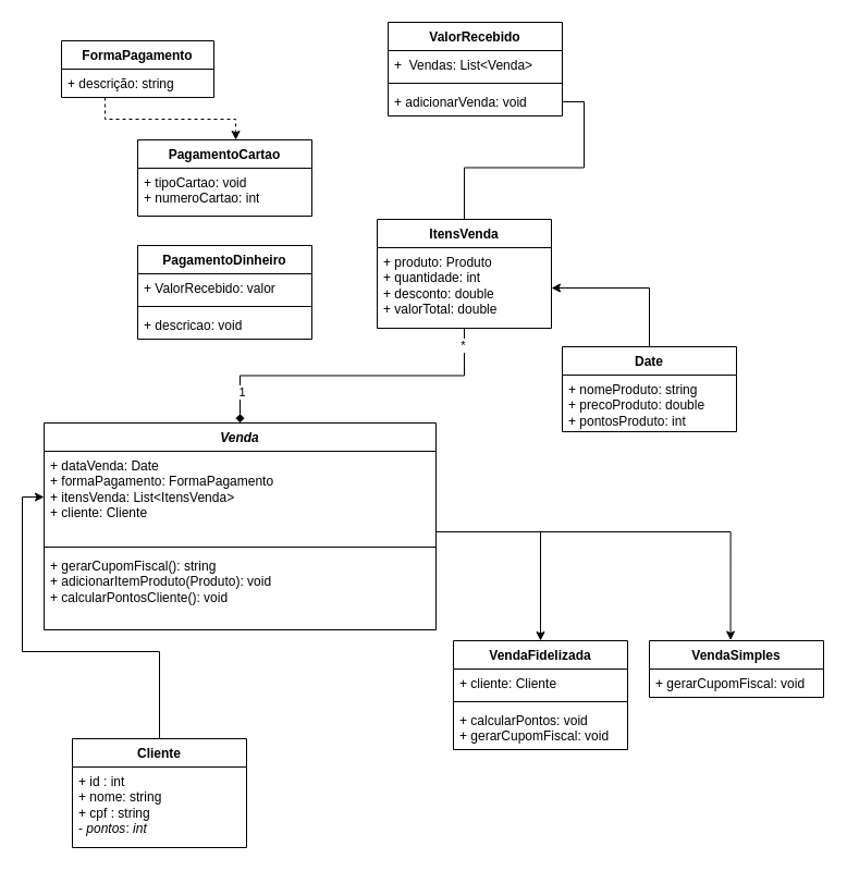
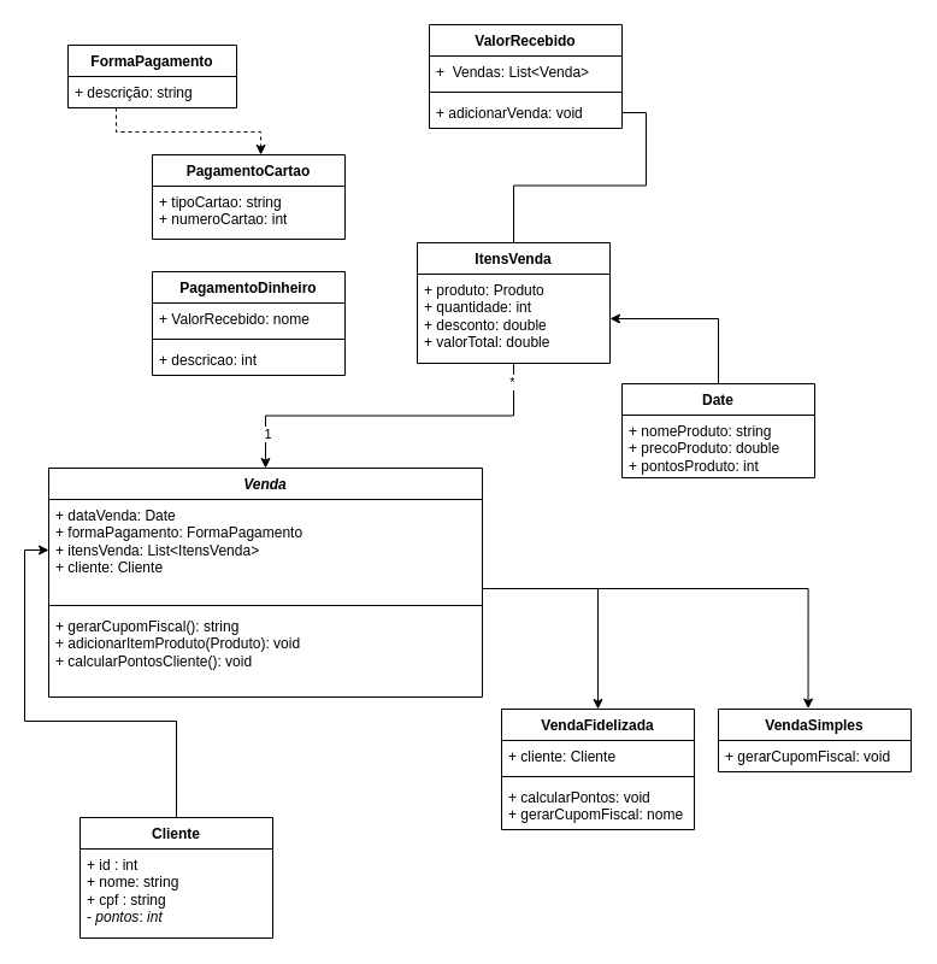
  <mxCell id="0" />
  <mxCell id="1" parent="0" />
  <mxCell id="2" style="edgeStyle=orthogonalEdgeStyle;rounded=0;orthogonalLoop=1;jettySize=auto;html=1;exitX=0.5;exitY=0;exitDx=0;exitDy=0;entryX=0;entryY=0.5;entryDx=0;entryDy=0;" parent="1" source="3" target="6" edge="1"><mxGeometry relative="1" as="geometry"><Array as="points"><mxPoint x="146" y="598" /><mxPoint x="20" y="598" /><mxPoint x="20" y="456" /></Array></mxGeometry></mxCell>
  <mxCell id="3" value="Cliente" style="swimlane;fontStyle=1;align=center;verticalAlign=top;childLayout=stackLayout;horizontal=1;startSize=26;horizontalStack=0;resizeParent=1;resizeParentMax=0;resizeLast=0;collapsible=1;marginBottom=0;whiteSpace=wrap;html=1;" parent="1" vertex="1"><mxGeometry x="66" y="678" width="160" height="100" as="geometry" /></mxCell>
  <mxCell id="4" value="+ id : int&lt;div&gt;+ nome: string&lt;/div&gt;&lt;div&gt;+ cpf : string&lt;/div&gt;&lt;div&gt;- &lt;i&gt;pontos&lt;/i&gt;: &lt;i&gt;int&lt;/i&gt;&lt;/div&gt;" style="text;strokeColor=none;fillColor=none;align=left;verticalAlign=top;spacingLeft=4;spacingRight=4;overflow=hidden;rotatable=0;points=[[0,0.5],[1,0.5]];portConstraint=eastwest;whiteSpace=wrap;html=1;" parent="3" vertex="1"><mxGeometry y="26" width="160" height="74" as="geometry" /></mxCell>
  <mxCell id="5" value="&lt;i&gt;Venda&lt;/i&gt;" style="swimlane;fontStyle=1;align=center;verticalAlign=top;childLayout=stackLayout;horizontal=1;startSize=26;horizontalStack=0;resizeParent=1;resizeParentMax=0;resizeLast=0;collapsible=1;marginBottom=0;whiteSpace=wrap;html=1;" parent="1" vertex="1"><mxGeometry x="40" y="388" width="360" height="190" as="geometry" /></mxCell>
  <mxCell id="6" value="+ dataVenda: Date&lt;div&gt;+ formaPagamento: FormaPagamento&lt;/div&gt;&lt;div&gt;+ itensVenda: List&amp;lt;ItensVenda&amp;gt;&lt;/div&gt;&lt;div&gt;+ cliente: Cliente&lt;br&gt;&lt;div&gt;&lt;br&gt;&lt;/div&gt;&lt;/div&gt;" style="text;strokeColor=none;fillColor=none;align=left;verticalAlign=top;spacingLeft=4;spacingRight=4;overflow=hidden;rotatable=0;points=[[0,0.5],[1,0.5]];portConstraint=eastwest;whiteSpace=wrap;html=1;" parent="5" vertex="1"><mxGeometry y="26" width="360" height="84" as="geometry" /></mxCell>
  <mxCell id="7" value="" style="line;strokeWidth=1;fillColor=none;align=left;verticalAlign=middle;spacingTop=-1;spacingLeft=3;spacingRight=3;rotatable=0;labelPosition=right;points=[];portConstraint=eastwest;strokeColor=inherit;" parent="5" vertex="1"><mxGeometry y="110" width="360" height="8" as="geometry" /></mxCell>
  <mxCell id="8" value="+ gerarCupomFiscal(): string&lt;div&gt;+ adicionarItemProduto(Produto): void&lt;/div&gt;&lt;div&gt;+ calcularPontosCliente(): void&lt;/div&gt;" style="text;strokeColor=none;fillColor=none;align=left;verticalAlign=top;spacingLeft=4;spacingRight=4;overflow=hidden;rotatable=0;points=[[0,0.5],[1,0.5]];portConstraint=eastwest;whiteSpace=wrap;html=1;" parent="5" vertex="1"><mxGeometry y="118" width="360" height="72" as="geometry" /></mxCell>
  <mxCell id="9" style="edgeStyle=orthogonalEdgeStyle;rounded=0;orthogonalLoop=1;jettySize=auto;html=1;entryX=0.563;entryY=0;entryDx=0;entryDy=0;entryPerimeter=0;dashed=1;" edge="1" parent="1" source="10" target="26"><mxGeometry relative="1" as="geometry"><mxPoint x="216" y="63" as="targetPoint" /><Array as="points"><mxPoint x="96" y="109" /><mxPoint x="216" y="109" /></Array></mxGeometry></mxCell>
  <mxCell id="10" value="FormaPagamento" style="swimlane;fontStyle=1;align=center;verticalAlign=top;childLayout=stackLayout;horizontal=1;startSize=26;horizontalStack=0;resizeParent=1;resizeParentMax=0;resizeLast=0;collapsible=1;marginBottom=0;whiteSpace=wrap;html=1;" parent="1" vertex="1"><mxGeometry x="56" y="37" width="140" height="52" as="geometry" /></mxCell>
  <mxCell id="11" value="+ descrição: string" style="text;strokeColor=none;fillColor=none;align=left;verticalAlign=top;spacingLeft=4;spacingRight=4;overflow=hidden;rotatable=0;points=[[0,0.5],[1,0.5]];portConstraint=eastwest;whiteSpace=wrap;html=1;" parent="10" vertex="1"><mxGeometry y="26" width="140" height="26" as="geometry" /></mxCell>
- <mxCell id="12" style="edgeStyle=orthogonalEdgeStyle;rounded=0;orthogonalLoop=1;jettySize=auto;html=1;entryX=0.5;entryY=0;entryDx=0;entryDy=0;endArrow=diamond;" parent="1" source="15" target="5" edge="1"><mxGeometry relative="1" as="geometry" /></mxCell>
+ <mxCell id="12" style="edgeStyle=orthogonalEdgeStyle;rounded=0;orthogonalLoop=1;jettySize=auto;html=1;entryX=0.5;entryY=0;entryDx=0;entryDy=0;" parent="1" source="15" target="5" edge="1"><mxGeometry relative="1" as="geometry" /></mxCell>
  <mxCell id="13" value="1" style="edgeLabel;html=1;align=center;verticalAlign=middle;resizable=0;points=[];" parent="12" vertex="1" connectable="0"><mxGeometry x="0.803" y="1" relative="1" as="geometry"><mxPoint as="offset" /></mxGeometry></mxCell>
  <mxCell id="14" value="*" style="edgeLabel;html=1;align=center;verticalAlign=middle;resizable=0;points=[];" parent="12" vertex="1" connectable="0"><mxGeometry x="-0.901" y="-2" relative="1" as="geometry"><mxPoint as="offset" /></mxGeometry></mxCell>
  <mxCell id="15" value="ItensVenda" style="swimlane;fontStyle=1;align=center;verticalAlign=top;childLayout=stackLayout;horizontal=1;startSize=26;horizontalStack=0;resizeParent=1;resizeParentMax=0;resizeLast=0;collapsible=1;marginBottom=0;whiteSpace=wrap;html=1;" parent="1" vertex="1"><mxGeometry x="346" y="201" width="160" height="100" as="geometry" /></mxCell>
  <mxCell id="16" value="+ produto: Produto&lt;div&gt;+ quantidade: int&lt;/div&gt;&lt;div&gt;+ desconto: double&lt;/div&gt;&lt;div&gt;+ valorTotal: double&lt;span style=&quot;background-color: initial;&quot;&gt;&amp;nbsp;&lt;/span&gt;&lt;/div&gt;" style="text;strokeColor=none;fillColor=none;align=left;verticalAlign=top;spacingLeft=4;spacingRight=4;overflow=hidden;rotatable=0;points=[[0,0.5],[1,0.5]];portConstraint=eastwest;whiteSpace=wrap;html=1;" parent="15" vertex="1"><mxGeometry y="26" width="160" height="74" as="geometry" /></mxCell>
  <mxCell id="17" value="Date" style="swimlane;fontStyle=1;align=center;verticalAlign=top;childLayout=stackLayout;horizontal=1;startSize=26;horizontalStack=0;resizeParent=1;resizeParentMax=0;resizeLast=0;collapsible=1;marginBottom=0;whiteSpace=wrap;html=1;" parent="1" vertex="1"><mxGeometry x="516" y="318" width="160" height="78" as="geometry" /></mxCell>
  <mxCell id="18" value="+ nomeProduto: string&lt;div&gt;+ precoProduto: double&lt;/div&gt;&lt;div&gt;+ pontosProduto: int&lt;/div&gt;" style="text;strokeColor=none;fillColor=none;align=left;verticalAlign=top;spacingLeft=4;spacingRight=4;overflow=hidden;rotatable=0;points=[[0,0.5],[1,0.5]];portConstraint=eastwest;whiteSpace=wrap;html=1;" parent="17" vertex="1"><mxGeometry y="26" width="160" height="52" as="geometry" /></mxCell>
  <mxCell id="19" style="edgeStyle=orthogonalEdgeStyle;rounded=0;orthogonalLoop=1;jettySize=auto;html=1;entryX=1;entryY=0.5;entryDx=0;entryDy=0;" parent="1" source="17" target="16" edge="1"><mxGeometry relative="1" as="geometry"><mxPoint x="506" y="258" as="targetPoint" /></mxGeometry></mxCell>
  <mxCell id="20" value="VendaSimples" style="swimlane;fontStyle=1;align=center;verticalAlign=top;childLayout=stackLayout;horizontal=1;startSize=26;horizontalStack=0;resizeParent=1;resizeParentMax=0;resizeLast=0;collapsible=1;marginBottom=0;whiteSpace=wrap;html=1;" vertex="1" parent="1"><mxGeometry x="596" y="588" width="160" height="52" as="geometry" /></mxCell>
  <mxCell id="21" value="+ gerarCupomFiscal: void" style="text;strokeColor=none;fillColor=none;align=left;verticalAlign=top;spacingLeft=4;spacingRight=4;overflow=hidden;rotatable=0;points=[[0,0.5],[1,0.5]];portConstraint=eastwest;whiteSpace=wrap;html=1;" vertex="1" parent="20"><mxGeometry y="26" width="160" height="26" as="geometry" /></mxCell>
  <mxCell id="22" value="VendaFidelizada" style="swimlane;fontStyle=1;align=center;verticalAlign=top;childLayout=stackLayout;horizontal=1;startSize=26;horizontalStack=0;resizeParent=1;resizeParentMax=0;resizeLast=0;collapsible=1;marginBottom=0;whiteSpace=wrap;html=1;" vertex="1" parent="1"><mxGeometry x="416" y="588" width="160" height="100" as="geometry" /></mxCell>
  <mxCell id="23" value="+ cliente: Cliente" style="text;strokeColor=none;fillColor=none;align=left;verticalAlign=top;spacingLeft=4;spacingRight=4;overflow=hidden;rotatable=0;points=[[0,0.5],[1,0.5]];portConstraint=eastwest;whiteSpace=wrap;html=1;" vertex="1" parent="22"><mxGeometry y="26" width="160" height="26" as="geometry" /></mxCell>
  <mxCell id="24" value="" style="line;strokeWidth=1;fillColor=none;align=left;verticalAlign=middle;spacingTop=-1;spacingLeft=3;spacingRight=3;rotatable=0;labelPosition=right;points=[];portConstraint=eastwest;strokeColor=inherit;" vertex="1" parent="22"><mxGeometry y="52" width="160" height="8" as="geometry" /></mxCell>
- <mxCell id="25" value="+ calcularPontos: void&lt;div&gt;+ gerarCupomFiscal: void&lt;/div&gt;" style="text;strokeColor=none;fillColor=none;align=left;verticalAlign=top;spacingLeft=4;spacingRight=4;overflow=hidden;rotatable=0;points=[[0,0.5],[1,0.5]];portConstraint=eastwest;whiteSpace=wrap;html=1;" vertex="1" parent="22"><mxGeometry y="60" width="160" height="40" as="geometry" /></mxCell>
+ <mxCell id="25" value="+ calcularPontos: void&lt;div&gt;+ gerarCupomFiscal: nome&lt;/div&gt;" style="text;strokeColor=none;fillColor=none;align=left;verticalAlign=top;spacingLeft=4;spacingRight=4;overflow=hidden;rotatable=0;points=[[0,0.5],[1,0.5]];portConstraint=eastwest;whiteSpace=wrap;html=1;" vertex="1" parent="22"><mxGeometry y="60" width="160" height="40" as="geometry" /></mxCell>
  <mxCell id="26" value="PagamentoCartao" style="swimlane;fontStyle=1;align=center;verticalAlign=top;childLayout=stackLayout;horizontal=1;startSize=26;horizontalStack=0;resizeParent=1;resizeParentMax=0;resizeLast=0;collapsible=1;marginBottom=0;whiteSpace=wrap;html=1;" vertex="1" parent="1"><mxGeometry x="126" y="128" width="160" height="70" as="geometry" /></mxCell>
- <mxCell id="27" value="+ tipoCartao: void&lt;div&gt;+ numeroCartao: int&lt;/div&gt;" style="text;strokeColor=none;fillColor=none;align=left;verticalAlign=top;spacingLeft=4;spacingRight=4;overflow=hidden;rotatable=0;points=[[0,0.5],[1,0.5]];portConstraint=eastwest;whiteSpace=wrap;html=1;" vertex="1" parent="26"><mxGeometry y="26" width="160" height="44" as="geometry" /></mxCell>
+ <mxCell id="27" value="+ tipoCartao: string&lt;div&gt;+ numeroCartao: int&lt;/div&gt;" style="text;strokeColor=none;fillColor=none;align=left;verticalAlign=top;spacingLeft=4;spacingRight=4;overflow=hidden;rotatable=0;points=[[0,0.5],[1,0.5]];portConstraint=eastwest;whiteSpace=wrap;html=1;" vertex="1" parent="26"><mxGeometry y="26" width="160" height="44" as="geometry" /></mxCell>
  <mxCell id="28" value="PagamentoDinheiro" style="swimlane;fontStyle=1;align=center;verticalAlign=top;childLayout=stackLayout;horizontal=1;startSize=26;horizontalStack=0;resizeParent=1;resizeParentMax=0;resizeLast=0;collapsible=1;marginBottom=0;whiteSpace=wrap;html=1;" vertex="1" parent="1"><mxGeometry x="126" y="225" width="160" height="86" as="geometry" /></mxCell>
- <mxCell id="29" value="+ ValorRecebido: valor" style="text;strokeColor=none;fillColor=none;align=left;verticalAlign=top;spacingLeft=4;spacingRight=4;overflow=hidden;rotatable=0;points=[[0,0.5],[1,0.5]];portConstraint=eastwest;whiteSpace=wrap;html=1;" vertex="1" parent="28"><mxGeometry y="26" width="160" height="26" as="geometry" /></mxCell>
+ <mxCell id="29" value="+ ValorRecebido: nome" style="text;strokeColor=none;fillColor=none;align=left;verticalAlign=top;spacingLeft=4;spacingRight=4;overflow=hidden;rotatable=0;points=[[0,0.5],[1,0.5]];portConstraint=eastwest;whiteSpace=wrap;html=1;" vertex="1" parent="28"><mxGeometry y="26" width="160" height="26" as="geometry" /></mxCell>
  <mxCell id="30" value="" style="line;strokeWidth=1;fillColor=none;align=left;verticalAlign=middle;spacingTop=-1;spacingLeft=3;spacingRight=3;rotatable=0;labelPosition=right;points=[];portConstraint=eastwest;strokeColor=inherit;" vertex="1" parent="28"><mxGeometry y="52" width="160" height="8" as="geometry" /></mxCell>
- <mxCell id="31" value="+ descricao: void" style="text;strokeColor=none;fillColor=none;align=left;verticalAlign=top;spacingLeft=4;spacingRight=4;overflow=hidden;rotatable=0;points=[[0,0.5],[1,0.5]];portConstraint=eastwest;whiteSpace=wrap;html=1;" vertex="1" parent="28"><mxGeometry y="60" width="160" height="26" as="geometry" /></mxCell>
+ <mxCell id="31" value="+ descricao: int" style="text;strokeColor=none;fillColor=none;align=left;verticalAlign=top;spacingLeft=4;spacingRight=4;overflow=hidden;rotatable=0;points=[[0,0.5],[1,0.5]];portConstraint=eastwest;whiteSpace=wrap;html=1;" vertex="1" parent="28"><mxGeometry y="60" width="160" height="26" as="geometry" /></mxCell>
  <mxCell id="32" value="ValorRecebido" style="swimlane;fontStyle=1;align=center;verticalAlign=top;childLayout=stackLayout;horizontal=1;startSize=26;horizontalStack=0;resizeParent=1;resizeParentMax=0;resizeLast=0;collapsible=1;marginBottom=0;whiteSpace=wrap;html=1;" vertex="1" parent="1"><mxGeometry x="356" y="20" width="160" height="86" as="geometry" /></mxCell>
  <mxCell id="33" value="+&amp;nbsp; Vendas: List&amp;lt;Venda&amp;gt;" style="text;strokeColor=none;fillColor=none;align=left;verticalAlign=top;spacingLeft=4;spacingRight=4;overflow=hidden;rotatable=0;points=[[0,0.5],[1,0.5]];portConstraint=eastwest;whiteSpace=wrap;html=1;" vertex="1" parent="32"><mxGeometry y="26" width="160" height="26" as="geometry" /></mxCell>
  <mxCell id="34" value="" style="line;strokeWidth=1;fillColor=none;align=left;verticalAlign=middle;spacingTop=-1;spacingLeft=3;spacingRight=3;rotatable=0;labelPosition=right;points=[];portConstraint=eastwest;strokeColor=inherit;" vertex="1" parent="32"><mxGeometry y="52" width="160" height="8" as="geometry" /></mxCell>
  <mxCell id="35" value="+ adicionarVenda: void" style="text;strokeColor=none;fillColor=none;align=left;verticalAlign=top;spacingLeft=4;spacingRight=4;overflow=hidden;rotatable=0;points=[[0,0.5],[1,0.5]];portConstraint=eastwest;whiteSpace=wrap;html=1;" vertex="1" parent="32"><mxGeometry y="60" width="160" height="26" as="geometry" /></mxCell>
  <mxCell id="36" style="edgeStyle=orthogonalEdgeStyle;rounded=0;orthogonalLoop=1;jettySize=auto;html=1;exitX=1;exitY=0.5;exitDx=0;exitDy=0;entryX=0.5;entryY=0;entryDx=0;entryDy=0;endArrow=none;" edge="1" parent="1" source="35" target="15"><mxGeometry relative="1" as="geometry" /></mxCell>
  <mxCell id="37" style="edgeStyle=orthogonalEdgeStyle;rounded=0;orthogonalLoop=1;jettySize=auto;html=1;entryX=0.5;entryY=0;entryDx=0;entryDy=0;exitX=1;exitY=0.5;exitDx=0;exitDy=0;" edge="1" parent="1" source="8" target="22"><mxGeometry relative="1" as="geometry"><Array as="points"><mxPoint x="400" y="488" /><mxPoint x="496" y="488" /></Array></mxGeometry></mxCell>
  <mxCell id="38" style="edgeStyle=orthogonalEdgeStyle;rounded=0;orthogonalLoop=1;jettySize=auto;html=1;entryX=0.466;entryY=-0.009;entryDx=0;entryDy=0;entryPerimeter=0;" edge="1" parent="1" source="6" target="20"><mxGeometry relative="1" as="geometry"><Array as="points"><mxPoint x="671" y="488" /></Array></mxGeometry></mxCell>
